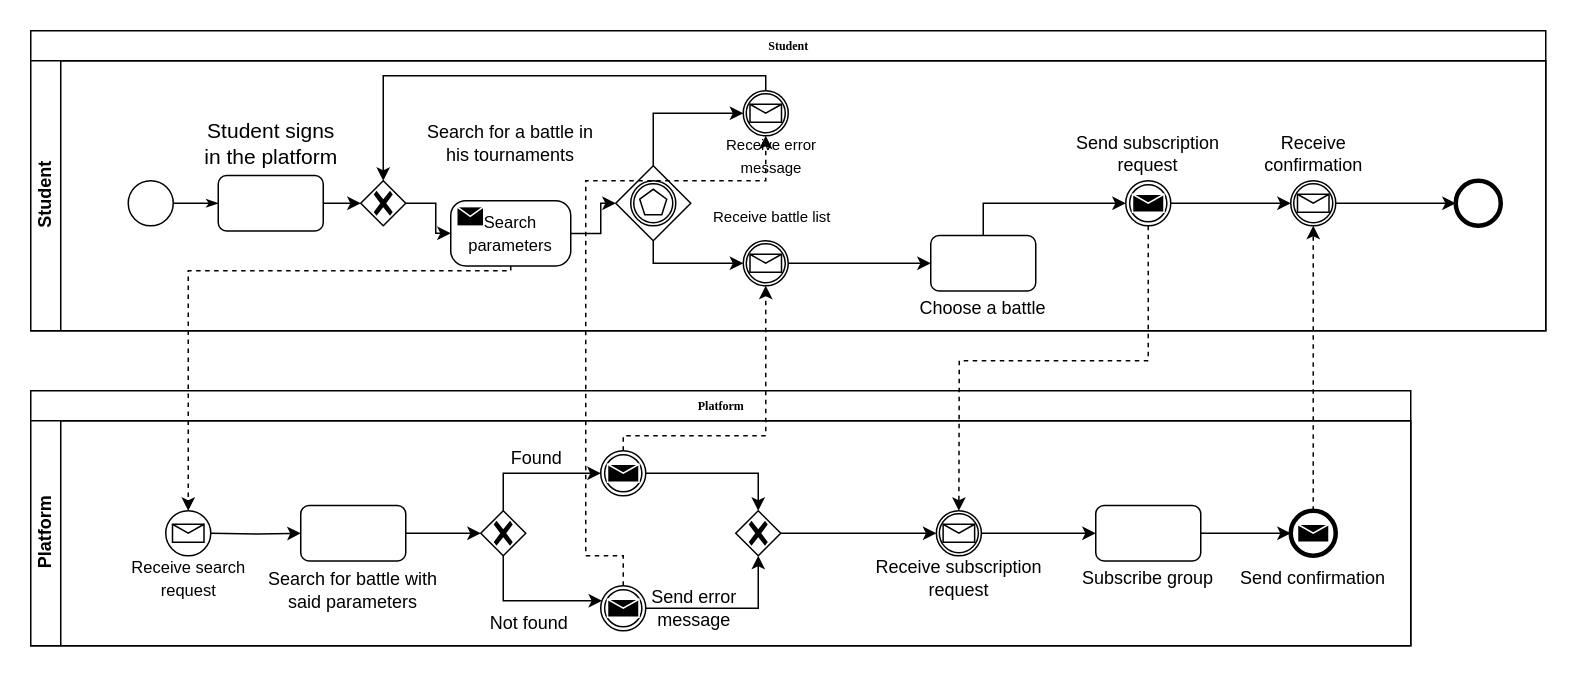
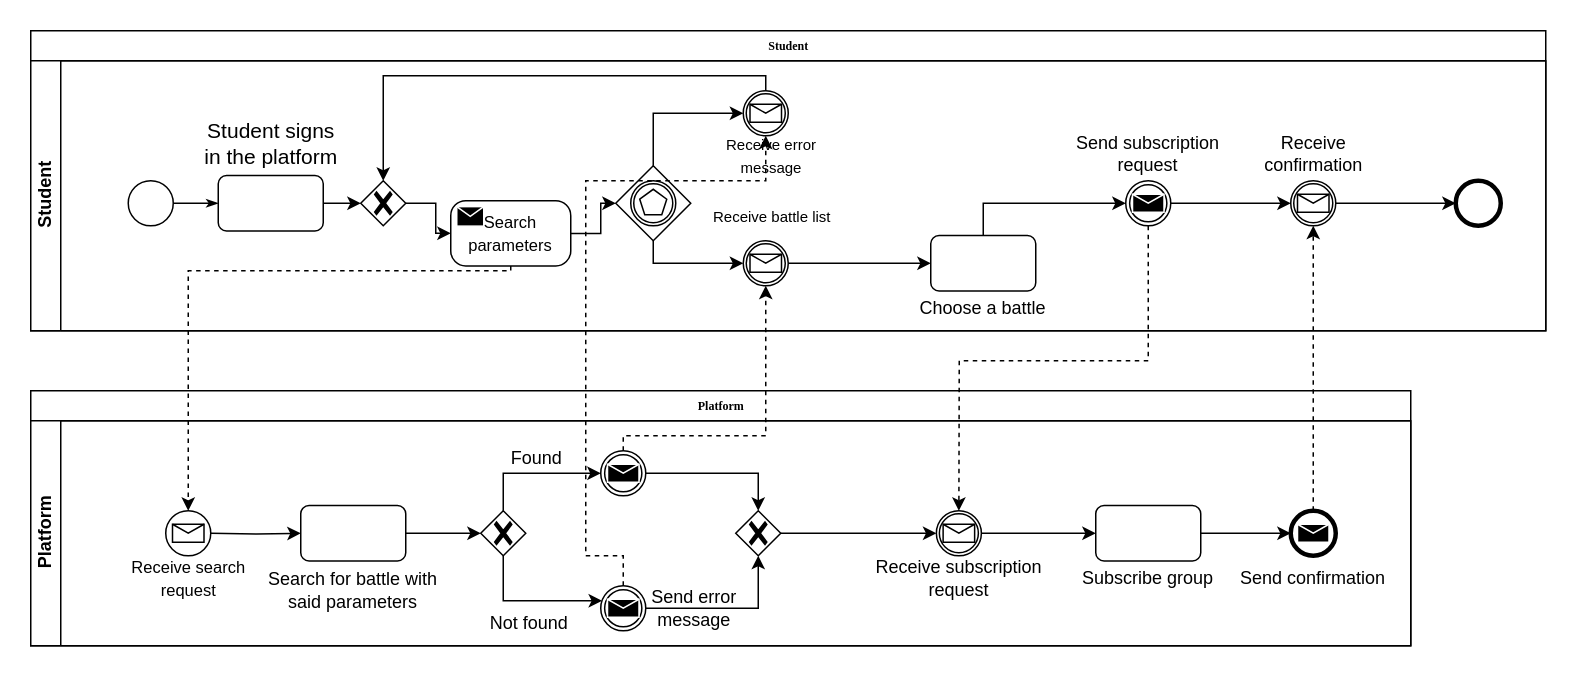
  <mxCell id="0" />
  <mxCell id="1" parent="0" />
  <mxCell id="2" value="Student" style="swimlane;html=1;childLayout=stackLayout;horizontal=1;startSize=20;horizontalStack=0;rounded=0;shadow=0;labelBackgroundColor=none;strokeWidth=1;fontFamily=Verdana;fontSize=8;align=center;" parent="1" vertex="1"><mxGeometry x="20" y="20" width="1010" height="200" as="geometry" /></mxCell>
  <mxCell id="3" value="Student" style="swimlane;html=1;startSize=20;horizontal=0;" parent="2" vertex="1"><mxGeometry y="20" width="1010" height="180" as="geometry" /></mxCell>
  <mxCell id="4" style="edgeStyle=orthogonalEdgeStyle;rounded=0;html=1;labelBackgroundColor=none;startArrow=none;startFill=0;startSize=5;endArrow=classicThin;endFill=1;endSize=5;jettySize=auto;orthogonalLoop=1;strokeWidth=1;fontFamily=Verdana;fontSize=8" parent="3" source="5" target="7" edge="1"><mxGeometry relative="1" as="geometry" /></mxCell>
  <mxCell id="5" value="" style="ellipse;whiteSpace=wrap;html=1;rounded=0;shadow=0;labelBackgroundColor=none;strokeWidth=1;fontFamily=Verdana;fontSize=8;align=center;" parent="3" vertex="1"><mxGeometry x="65" y="80" width="30" height="30" as="geometry" /></mxCell>
  <mxCell id="6" style="edgeStyle=orthogonalEdgeStyle;rounded=0;orthogonalLoop=1;jettySize=auto;html=1;" parent="3" source="7" target="26" edge="1"><mxGeometry relative="1" as="geometry" /></mxCell>
  <mxCell id="7" value="&lt;font size=&quot;1&quot;&gt;&lt;br&gt;&lt;/font&gt;" style="rounded=1;whiteSpace=wrap;html=1;shadow=0;labelBackgroundColor=none;strokeWidth=1;fontFamily=Verdana;fontSize=8;align=center;" parent="3" vertex="1"><mxGeometry x="125" y="76.5" width="70" height="37" as="geometry" /></mxCell>
  <mxCell id="8" value="&lt;font style=&quot;font-size: 14px;&quot;&gt;Student signs in the platform&lt;/font&gt;" style="text;html=1;strokeColor=none;fillColor=none;align=center;verticalAlign=middle;whiteSpace=wrap;rounded=0;" parent="3" vertex="1"><mxGeometry x="112.5" y="40" width="95" height="30" as="geometry" /></mxCell>
  <mxCell id="9" style="edgeStyle=orthogonalEdgeStyle;rounded=0;orthogonalLoop=1;jettySize=auto;html=1;entryX=0;entryY=0.5;entryDx=0;entryDy=0;entryPerimeter=0;" parent="3" source="10" target="15" edge="1"><mxGeometry relative="1" as="geometry" /></mxCell>
  <mxCell id="10" value="&lt;font style=&quot;font-size: 11px;&quot;&gt;Search parameters&lt;br&gt;&lt;/font&gt;" style="points=[[0.25,0,0],[0.5,0,0],[0.75,0,0],[1,0.25,0],[1,0.5,0],[1,0.75,0],[0.75,1,0],[0.5,1,0],[0.25,1,0],[0,0.75,0],[0,0.5,0],[0,0.25,0]];shape=mxgraph.bpmn.task;whiteSpace=wrap;rectStyle=rounded;size=10;html=1;container=1;expand=0;collapsible=0;taskMarker=send;" parent="3" vertex="1"><mxGeometry x="280" y="93.25" width="80" height="43.5" as="geometry" /></mxCell>
- <mxCell id="11" value="Search for a battle in his tournaments" style="text;html=1;strokeColor=none;fillColor=none;align=center;verticalAlign=middle;whiteSpace=wrap;rounded=0;" parent="3" vertex="1"><mxGeometry x="261.25" y="40" width="117.5" height="30" as="geometry" /></mxCell>
  <mxCell id="12" value="" style="points=[[0.145,0.145,0],[0.5,0,0],[0.855,0.145,0],[1,0.5,0],[0.855,0.855,0],[0.5,1,0],[0.145,0.855,0],[0,0.5,0]];shape=mxgraph.bpmn.event;html=1;verticalLabelPosition=bottom;labelBackgroundColor=#ffffff;verticalAlign=top;align=center;perimeter=ellipsePerimeter;outlineConnect=0;aspect=fixed;outline=end;symbol=terminate2;" parent="3" vertex="1"><mxGeometry x="950" y="80" width="30" height="30" as="geometry" /></mxCell>
  <mxCell id="13" style="edgeStyle=orthogonalEdgeStyle;rounded=0;orthogonalLoop=1;jettySize=auto;html=1;" parent="3" source="15" target="20" edge="1"><mxGeometry relative="1" as="geometry"><Array as="points"><mxPoint x="415" y="135" /></Array></mxGeometry></mxCell>
  <mxCell id="14" style="edgeStyle=orthogonalEdgeStyle;rounded=0;orthogonalLoop=1;jettySize=auto;html=1;entryX=0;entryY=0.5;entryDx=0;entryDy=0;entryPerimeter=0;" parent="3" source="15" target="17" edge="1"><mxGeometry relative="1" as="geometry"><Array as="points"><mxPoint x="415" y="35" /></Array></mxGeometry></mxCell>
  <mxCell id="15" value="" style="points=[[0.25,0.25,0],[0.5,0,0],[0.75,0.25,0],[1,0.5,0],[0.75,0.75,0],[0.5,1,0],[0.25,0.75,0],[0,0.5,0]];shape=mxgraph.bpmn.gateway2;html=1;verticalLabelPosition=bottom;labelBackgroundColor=#ffffff;verticalAlign=top;align=center;perimeter=rhombusPerimeter;outlineConnect=0;outline=catching;symbol=multiple;" parent="3" vertex="1"><mxGeometry x="390" y="70" width="50" height="50" as="geometry" /></mxCell>
  <mxCell id="16" style="edgeStyle=orthogonalEdgeStyle;rounded=0;orthogonalLoop=1;jettySize=auto;html=1;" parent="3" source="17" target="26" edge="1"><mxGeometry relative="1" as="geometry"><Array as="points"><mxPoint x="490" y="10" /><mxPoint x="235" y="10" /></Array></mxGeometry></mxCell>
  <mxCell id="17" value="" style="points=[[0.145,0.145,0],[0.5,0,0],[0.855,0.145,0],[1,0.5,0],[0.855,0.855,0],[0.5,1,0],[0.145,0.855,0],[0,0.5,0]];shape=mxgraph.bpmn.event;html=1;verticalLabelPosition=bottom;labelBackgroundColor=#ffffff;verticalAlign=top;align=center;perimeter=ellipsePerimeter;outlineConnect=0;aspect=fixed;outline=catching;symbol=message;" parent="3" vertex="1"><mxGeometry x="475" y="20" width="30" height="30" as="geometry" /></mxCell>
  <mxCell id="18" value="&lt;font style=&quot;font-size: 10px;&quot;&gt;Receive battle list&lt;/font&gt;" style="text;html=1;strokeColor=none;fillColor=none;align=center;verticalAlign=middle;whiteSpace=wrap;rounded=0;" parent="3" vertex="1"><mxGeometry x="447.5" y="93.5" width="92.5" height="20" as="geometry" /></mxCell>
  <mxCell id="19" style="edgeStyle=orthogonalEdgeStyle;rounded=0;orthogonalLoop=1;jettySize=auto;html=1;entryX=0;entryY=0.5;entryDx=0;entryDy=0;" parent="3" source="20" target="23" edge="1"><mxGeometry relative="1" as="geometry" /></mxCell>
  <mxCell id="20" value="" style="points=[[0.145,0.145,0],[0.5,0,0],[0.855,0.145,0],[1,0.5,0],[0.855,0.855,0],[0.5,1,0],[0.145,0.855,0],[0,0.5,0]];shape=mxgraph.bpmn.event;html=1;verticalLabelPosition=bottom;labelBackgroundColor=#ffffff;verticalAlign=top;align=center;perimeter=ellipsePerimeter;outlineConnect=0;aspect=fixed;outline=catching;symbol=message;" parent="3" vertex="1"><mxGeometry x="475" y="120" width="30" height="30" as="geometry" /></mxCell>
  <mxCell id="21" value="&lt;font style=&quot;font-size: 10px;&quot;&gt;Receive error message&lt;/font&gt;" style="text;html=1;strokeColor=none;fillColor=none;align=center;verticalAlign=middle;whiteSpace=wrap;rounded=0;" parent="3" vertex="1"><mxGeometry x="455" y="53.25" width="77.5" height="20" as="geometry" /></mxCell>
  <mxCell id="22" style="edgeStyle=orthogonalEdgeStyle;rounded=0;orthogonalLoop=1;jettySize=auto;html=1;" parent="3" source="23" edge="1"><mxGeometry relative="1" as="geometry"><mxPoint x="730.0" y="95.034" as="targetPoint" /><Array as="points"><mxPoint x="635" y="95" /></Array></mxGeometry></mxCell>
  <mxCell id="23" value="&lt;font size=&quot;1&quot;&gt;&lt;br&gt;&lt;/font&gt;" style="rounded=1;whiteSpace=wrap;html=1;shadow=0;labelBackgroundColor=none;strokeWidth=1;fontFamily=Verdana;fontSize=8;align=center;" parent="3" vertex="1"><mxGeometry x="600" y="116.5" width="70" height="37" as="geometry" /></mxCell>
  <mxCell id="24" value="Choose a battle" style="text;html=1;strokeColor=none;fillColor=none;align=center;verticalAlign=middle;whiteSpace=wrap;rounded=0;" parent="3" vertex="1"><mxGeometry x="566.25" y="150" width="137.5" height="30" as="geometry" /></mxCell>
  <mxCell id="25" style="edgeStyle=orthogonalEdgeStyle;rounded=0;orthogonalLoop=1;jettySize=auto;html=1;entryX=0;entryY=0.5;entryDx=0;entryDy=0;entryPerimeter=0;" parent="3" source="26" target="10" edge="1"><mxGeometry relative="1" as="geometry" /></mxCell>
  <mxCell id="26" value="" style="points=[[0.25,0.25,0],[0.5,0,0],[0.75,0.25,0],[1,0.5,0],[0.75,0.75,0],[0.5,1,0],[0.25,0.75,0],[0,0.5,0]];shape=mxgraph.bpmn.gateway2;html=1;verticalLabelPosition=bottom;labelBackgroundColor=#ffffff;verticalAlign=top;align=center;perimeter=rhombusPerimeter;outlineConnect=0;outline=none;symbol=none;gwType=exclusive;" parent="3" vertex="1"><mxGeometry x="220" y="80" width="30" height="30" as="geometry" /></mxCell>
  <mxCell id="27" value="Send subscription request" style="text;html=1;strokeColor=none;fillColor=none;align=center;verticalAlign=middle;whiteSpace=wrap;rounded=0;" parent="3" vertex="1"><mxGeometry x="676.25" y="46.5" width="137.5" height="30" as="geometry" /></mxCell>
  <mxCell id="28" style="edgeStyle=orthogonalEdgeStyle;rounded=0;orthogonalLoop=1;jettySize=auto;html=1;entryX=0;entryY=0.5;entryDx=0;entryDy=0;entryPerimeter=0;" edge="1" parent="3" source="29" target="31"><mxGeometry relative="1" as="geometry" /></mxCell>
  <mxCell id="29" value="" style="points=[[0.145,0.145,0],[0.5,0,0],[0.855,0.145,0],[1,0.5,0],[0.855,0.855,0],[0.5,1,0],[0.145,0.855,0],[0,0.5,0]];shape=mxgraph.bpmn.event;html=1;verticalLabelPosition=bottom;labelBackgroundColor=#ffffff;verticalAlign=top;align=center;perimeter=ellipsePerimeter;outlineConnect=0;aspect=fixed;outline=throwing;symbol=message;" parent="3" vertex="1"><mxGeometry x="730" y="80" width="30" height="30" as="geometry" /></mxCell>
  <mxCell id="30" style="edgeStyle=orthogonalEdgeStyle;rounded=0;orthogonalLoop=1;jettySize=auto;html=1;entryX=0;entryY=0.5;entryDx=0;entryDy=0;entryPerimeter=0;" parent="3" source="31" target="12" edge="1"><mxGeometry relative="1" as="geometry" /></mxCell>
  <mxCell id="31" value="" style="points=[[0.145,0.145,0],[0.5,0,0],[0.855,0.145,0],[1,0.5,0],[0.855,0.855,0],[0.5,1,0],[0.145,0.855,0],[0,0.5,0]];shape=mxgraph.bpmn.event;html=1;verticalLabelPosition=bottom;labelBackgroundColor=#ffffff;verticalAlign=top;align=center;perimeter=ellipsePerimeter;outlineConnect=0;aspect=fixed;outline=catching;symbol=message;" parent="3" vertex="1"><mxGeometry x="840" y="80" width="30" height="30" as="geometry" /></mxCell>
  <mxCell id="32" value="Receive confirmation" style="text;html=1;strokeColor=none;fillColor=none;align=center;verticalAlign=middle;whiteSpace=wrap;rounded=0;" parent="3" vertex="1"><mxGeometry x="801.5" y="46.5" width="107" height="30" as="geometry" /></mxCell>
  <mxCell id="33" value="Platform" style="swimlane;html=1;childLayout=stackLayout;horizontal=1;startSize=20;horizontalStack=0;rounded=0;shadow=0;labelBackgroundColor=none;strokeWidth=1;fontFamily=Verdana;fontSize=8;align=center;" vertex="1" parent="1"><mxGeometry x="20" y="260" width="920" height="170" as="geometry" /></mxCell>
  <mxCell id="34" value="Platform" style="swimlane;html=1;startSize=20;horizontal=0;" vertex="1" parent="33"><mxGeometry y="20" width="920" height="150" as="geometry" /></mxCell>
  <mxCell id="35" style="edgeStyle=orthogonalEdgeStyle;rounded=0;orthogonalLoop=1;jettySize=auto;html=1;entryX=0;entryY=0.5;entryDx=0;entryDy=0;" edge="1" parent="34" target="38"><mxGeometry relative="1" as="geometry"><mxPoint x="120" y="75" as="sourcePoint" /></mxGeometry></mxCell>
  <mxCell id="36" value="&lt;font style=&quot;font-size: 11px;&quot;&gt;Receive search request&lt;br&gt;&lt;/font&gt;" style="text;html=1;strokeColor=none;fillColor=none;align=center;verticalAlign=middle;whiteSpace=wrap;rounded=0;" vertex="1" parent="34"><mxGeometry x="53.75" y="90" width="102.5" height="30" as="geometry" /></mxCell>
  <mxCell id="37" style="edgeStyle=orthogonalEdgeStyle;rounded=0;orthogonalLoop=1;jettySize=auto;html=1;entryX=0;entryY=0.5;entryDx=0;entryDy=0;entryPerimeter=0;" edge="1" parent="34" source="38" target="42"><mxGeometry relative="1" as="geometry" /></mxCell>
  <mxCell id="38" value="&lt;font size=&quot;1&quot;&gt;&lt;br&gt;&lt;/font&gt;" style="rounded=1;whiteSpace=wrap;html=1;shadow=0;labelBackgroundColor=none;strokeWidth=1;fontFamily=Verdana;fontSize=8;align=center;" vertex="1" parent="34"><mxGeometry x="180" y="56.5" width="70" height="37" as="geometry" /></mxCell>
  <mxCell id="39" value="Search for battle with said parameters" style="text;html=1;strokeColor=none;fillColor=none;align=center;verticalAlign=middle;whiteSpace=wrap;rounded=0;" vertex="1" parent="34"><mxGeometry x="156.88" y="106.5" width="116.25" height="13.5" as="geometry" /></mxCell>
  <mxCell id="40" style="edgeStyle=orthogonalEdgeStyle;rounded=0;orthogonalLoop=1;jettySize=auto;html=1;" edge="1" parent="34" source="42"><mxGeometry relative="1" as="geometry"><mxPoint x="380.858" y="120" as="targetPoint" /><Array as="points"><mxPoint x="315" y="120" /></Array></mxGeometry></mxCell>
  <mxCell id="41" style="edgeStyle=orthogonalEdgeStyle;rounded=0;orthogonalLoop=1;jettySize=auto;html=1;" edge="1" parent="34" source="42"><mxGeometry relative="1" as="geometry"><mxPoint x="380.0" y="35.034" as="targetPoint" /><Array as="points"><mxPoint x="315" y="35" /></Array></mxGeometry></mxCell>
  <mxCell id="42" value="" style="points=[[0.25,0.25,0],[0.5,0,0],[0.75,0.25,0],[1,0.5,0],[0.75,0.75,0],[0.5,1,0],[0.25,0.75,0],[0,0.5,0]];shape=mxgraph.bpmn.gateway2;html=1;verticalLabelPosition=bottom;labelBackgroundColor=#ffffff;verticalAlign=top;align=center;perimeter=rhombusPerimeter;outlineConnect=0;outline=none;symbol=none;gwType=exclusive;" vertex="1" parent="34"><mxGeometry x="300" y="60" width="30" height="30" as="geometry" /></mxCell>
  <mxCell id="43" value="Send error message" style="text;html=1;strokeColor=none;fillColor=none;align=center;verticalAlign=middle;whiteSpace=wrap;rounded=0;" vertex="1" parent="34"><mxGeometry x="410" y="110" width="65" height="30" as="geometry" /></mxCell>
  <mxCell id="44" value="&lt;div&gt;Not found&lt;/div&gt;" style="text;html=1;strokeColor=none;fillColor=none;align=center;verticalAlign=middle;whiteSpace=wrap;rounded=0;" vertex="1" parent="34"><mxGeometry x="300" y="120" width="65" height="30" as="geometry" /></mxCell>
  <mxCell id="45" value="Found" style="text;html=1;strokeColor=none;fillColor=none;align=center;verticalAlign=middle;whiteSpace=wrap;rounded=0;" vertex="1" parent="34"><mxGeometry x="305" y="10" width="65" height="30" as="geometry" /></mxCell>
  <mxCell id="46" style="edgeStyle=orthogonalEdgeStyle;rounded=0;orthogonalLoop=1;jettySize=auto;html=1;entryX=0;entryY=0.5;entryDx=0;entryDy=0;" edge="1" parent="34" source="47" target="54"><mxGeometry relative="1" as="geometry" /></mxCell>
  <mxCell id="47" value="" style="points=[[0.145,0.145,0],[0.5,0,0],[0.855,0.145,0],[1,0.5,0],[0.855,0.855,0],[0.5,1,0],[0.145,0.855,0],[0,0.5,0]];shape=mxgraph.bpmn.event;html=1;verticalLabelPosition=bottom;labelBackgroundColor=#ffffff;verticalAlign=top;align=center;perimeter=ellipsePerimeter;outlineConnect=0;aspect=fixed;outline=catching;symbol=message;" vertex="1" parent="34"><mxGeometry x="603.75" y="60" width="30" height="30" as="geometry" /></mxCell>
  <mxCell id="48" value="Receive subscription request" style="text;html=1;strokeColor=none;fillColor=none;align=center;verticalAlign=middle;whiteSpace=wrap;rounded=0;" vertex="1" parent="34"><mxGeometry x="550" y="90" width="137.5" height="30" as="geometry" /></mxCell>
  <mxCell id="49" style="edgeStyle=orthogonalEdgeStyle;rounded=0;orthogonalLoop=1;jettySize=auto;html=1;entryX=0.5;entryY=0;entryDx=0;entryDy=0;entryPerimeter=0;" edge="1" parent="34" source="50" target="60"><mxGeometry relative="1" as="geometry" /></mxCell>
  <mxCell id="50" value="" style="points=[[0.145,0.145,0],[0.5,0,0],[0.855,0.145,0],[1,0.5,0],[0.855,0.855,0],[0.5,1,0],[0.145,0.855,0],[0,0.5,0]];shape=mxgraph.bpmn.event;html=1;verticalLabelPosition=bottom;labelBackgroundColor=#ffffff;verticalAlign=top;align=center;perimeter=ellipsePerimeter;outlineConnect=0;aspect=fixed;outline=throwing;symbol=message;" vertex="1" parent="34"><mxGeometry x="380" y="20" width="30" height="30" as="geometry" /></mxCell>
  <mxCell id="51" style="edgeStyle=orthogonalEdgeStyle;rounded=0;orthogonalLoop=1;jettySize=auto;html=1;entryX=0.5;entryY=1;entryDx=0;entryDy=0;entryPerimeter=0;" edge="1" parent="34" source="52" target="60"><mxGeometry relative="1" as="geometry" /></mxCell>
  <mxCell id="52" value="" style="points=[[0.145,0.145,0],[0.5,0,0],[0.855,0.145,0],[1,0.5,0],[0.855,0.855,0],[0.5,1,0],[0.145,0.855,0],[0,0.5,0]];shape=mxgraph.bpmn.event;html=1;verticalLabelPosition=bottom;labelBackgroundColor=#ffffff;verticalAlign=top;align=center;perimeter=ellipsePerimeter;outlineConnect=0;aspect=fixed;outline=throwing;symbol=message;" vertex="1" parent="34"><mxGeometry x="380" y="110" width="30" height="30" as="geometry" /></mxCell>
  <mxCell id="53" style="edgeStyle=orthogonalEdgeStyle;rounded=0;orthogonalLoop=1;jettySize=auto;html=1;entryX=0;entryY=0.5;entryDx=0;entryDy=0;entryPerimeter=0;" edge="1" parent="34" source="54" target="56"><mxGeometry relative="1" as="geometry" /></mxCell>
  <mxCell id="54" value="&lt;font size=&quot;1&quot;&gt;&lt;br&gt;&lt;/font&gt;" style="rounded=1;whiteSpace=wrap;html=1;shadow=0;labelBackgroundColor=none;strokeWidth=1;fontFamily=Verdana;fontSize=8;align=center;" vertex="1" parent="34"><mxGeometry x="710" y="56.5" width="70" height="37" as="geometry" /></mxCell>
  <mxCell id="55" value="Subscribe group" style="text;html=1;strokeColor=none;fillColor=none;align=center;verticalAlign=middle;whiteSpace=wrap;rounded=0;" vertex="1" parent="34"><mxGeometry x="676.25" y="90" width="137.5" height="30" as="geometry" /></mxCell>
  <mxCell id="56" value="" style="points=[[0.145,0.145,0],[0.5,0,0],[0.855,0.145,0],[1,0.5,0],[0.855,0.855,0],[0.5,1,0],[0.145,0.855,0],[0,0.5,0]];shape=mxgraph.bpmn.event;html=1;verticalLabelPosition=bottom;labelBackgroundColor=#ffffff;verticalAlign=top;align=center;perimeter=ellipsePerimeter;outlineConnect=0;aspect=fixed;outline=end;symbol=message;" vertex="1" parent="34"><mxGeometry x="840" y="60" width="30" height="30" as="geometry" /></mxCell>
  <mxCell id="57" value="Send confirmation" style="text;html=1;strokeColor=none;fillColor=none;align=center;verticalAlign=middle;whiteSpace=wrap;rounded=0;" vertex="1" parent="34"><mxGeometry x="786.25" y="90" width="137.5" height="30" as="geometry" /></mxCell>
  <mxCell id="58" value="" style="points=[[0.145,0.145,0],[0.5,0,0],[0.855,0.145,0],[1,0.5,0],[0.855,0.855,0],[0.5,1,0],[0.145,0.855,0],[0,0.5,0]];shape=mxgraph.bpmn.event;html=1;verticalLabelPosition=bottom;labelBackgroundColor=#ffffff;verticalAlign=top;align=center;perimeter=ellipsePerimeter;outlineConnect=0;aspect=fixed;outline=standard;symbol=message;" vertex="1" parent="34"><mxGeometry x="90" y="60" width="30" height="30" as="geometry" /></mxCell>
  <mxCell id="59" style="edgeStyle=orthogonalEdgeStyle;rounded=0;orthogonalLoop=1;jettySize=auto;html=1;entryX=0;entryY=0.5;entryDx=0;entryDy=0;entryPerimeter=0;" edge="1" parent="34" source="60" target="47"><mxGeometry relative="1" as="geometry" /></mxCell>
  <mxCell id="60" value="" style="points=[[0.25,0.25,0],[0.5,0,0],[0.75,0.25,0],[1,0.5,0],[0.75,0.75,0],[0.5,1,0],[0.25,0.75,0],[0,0.5,0]];shape=mxgraph.bpmn.gateway2;html=1;verticalLabelPosition=bottom;labelBackgroundColor=#ffffff;verticalAlign=top;align=center;perimeter=rhombusPerimeter;outlineConnect=0;outline=none;symbol=none;gwType=exclusive;" vertex="1" parent="34"><mxGeometry x="470" y="60" width="30" height="30" as="geometry" /></mxCell>
  <mxCell id="61" style="edgeStyle=orthogonalEdgeStyle;rounded=0;orthogonalLoop=1;jettySize=auto;html=1;dashed=1;" edge="1" parent="1" source="10" target="58"><mxGeometry relative="1" as="geometry"><Array as="points"><mxPoint x="340" y="180" /><mxPoint x="125" y="180" /></Array></mxGeometry></mxCell>
  <mxCell id="62" style="edgeStyle=orthogonalEdgeStyle;rounded=0;orthogonalLoop=1;jettySize=auto;html=1;entryX=0.5;entryY=1;entryDx=0;entryDy=0;entryPerimeter=0;dashed=1;" edge="1" parent="1" source="50" target="20"><mxGeometry relative="1" as="geometry"><Array as="points"><mxPoint x="415" y="290" /><mxPoint x="510" y="290" /></Array></mxGeometry></mxCell>
  <mxCell id="63" style="edgeStyle=orthogonalEdgeStyle;rounded=0;orthogonalLoop=1;jettySize=auto;html=1;strokeColor=default;dashed=1;" edge="1" parent="1" source="52" target="17"><mxGeometry relative="1" as="geometry"><Array as="points"><mxPoint x="415" y="370" /><mxPoint x="390" y="370" /><mxPoint x="390" y="120" /><mxPoint x="510" y="120" /></Array></mxGeometry></mxCell>
  <mxCell id="64" style="edgeStyle=orthogonalEdgeStyle;rounded=0;orthogonalLoop=1;jettySize=auto;html=1;dashed=1;" edge="1" parent="1" source="29" target="47"><mxGeometry relative="1" as="geometry"><Array as="points"><mxPoint x="765" y="240" /><mxPoint x="639" y="240" /></Array></mxGeometry></mxCell>
  <mxCell id="65" style="edgeStyle=orthogonalEdgeStyle;rounded=0;orthogonalLoop=1;jettySize=auto;html=1;entryX=0.5;entryY=1;entryDx=0;entryDy=0;entryPerimeter=0;dashed=1;" edge="1" parent="1" source="56" target="31"><mxGeometry relative="1" as="geometry" /></mxCell>
